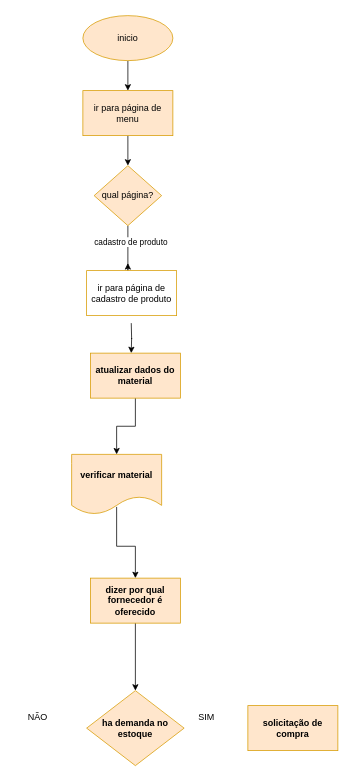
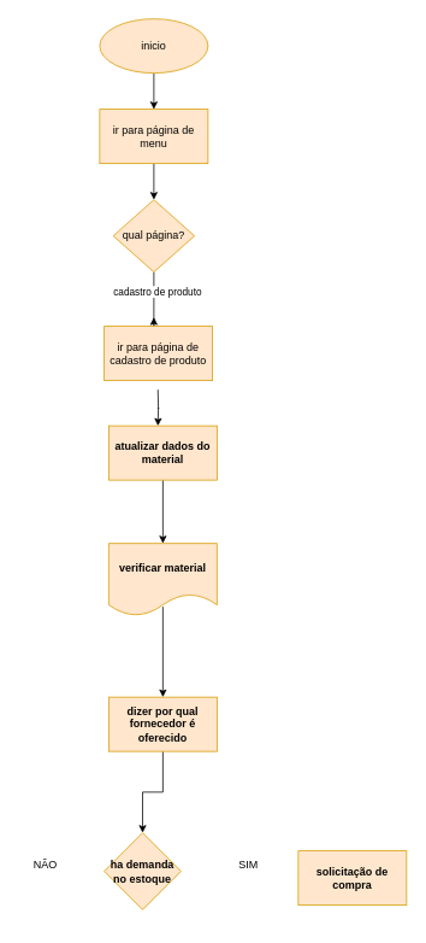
  <mxCell id="0" />
  <mxCell id="1" parent="0" />
  <mxCell id="2" value="" style="edgeStyle=orthogonalEdgeStyle;rounded=0;orthogonalLoop=1;jettySize=auto;html=1;" parent="1" edge="1"><mxGeometry relative="1" as="geometry"><mxPoint x="174.5" y="470" as="targetPoint" /><mxPoint x="174.5" y="430" as="sourcePoint" /></mxGeometry></mxCell>
  <mxCell id="3" value="" style="edgeStyle=orthogonalEdgeStyle;rounded=0;orthogonalLoop=1;jettySize=auto;html=1;" parent="1" source="4" target="6" edge="1"><mxGeometry relative="1" as="geometry" /></mxCell>
  <mxCell id="4" value="&lt;font style=&quot;vertical-align: inherit;&quot;&gt;&lt;font style=&quot;vertical-align: inherit;&quot;&gt;atualizar dados do material&lt;/font&gt;&lt;/font&gt;" style="rounded=0;whiteSpace=wrap;html=1;fillColor=#ffe6cc;strokeColor=#d79b00;fontStyle=1" parent="1" vertex="1"><mxGeometry x="120" y="470" width="120" height="60" as="geometry" /></mxCell>
  <mxCell id="5" value="" style="edgeStyle=orthogonalEdgeStyle;rounded=0;orthogonalLoop=1;jettySize=auto;html=1;exitX=0.5;exitY=0.875;exitDx=0;exitDy=0;exitPerimeter=0;" parent="1" source="6" target="8" edge="1"><mxGeometry relative="1" as="geometry" /></mxCell>
- <mxCell id="6" value="verificar material" style="shape=document;whiteSpace=wrap;html=1;boundedLbl=1;fillColor=#ffe6cc;strokeColor=#d79b00;rounded=0;fontStyle=1" parent="1" vertex="1"><mxGeometry x="95" y="605" width="120" height="80" as="geometry" /></mxCell>
+ <mxCell id="6" value="verificar material" style="shape=document;whiteSpace=wrap;html=1;boundedLbl=1;fillColor=#ffe6cc;strokeColor=#d79b00;rounded=0;fontStyle=1" parent="1" vertex="1"><mxGeometry x="120" y="600" width="120" height="80" as="geometry" /></mxCell>
  <mxCell id="7" value="" style="edgeStyle=orthogonalEdgeStyle;rounded=0;orthogonalLoop=1;jettySize=auto;html=1;" parent="1" source="8" target="9" edge="1"><mxGeometry relative="1" as="geometry" /></mxCell>
  <mxCell id="8" value="dizer por qual fornecedor é oferecido" style="rounded=0;whiteSpace=wrap;html=1;fillColor=#ffe6cc;strokeColor=#d79b00;fontStyle=1" parent="1" vertex="1"><mxGeometry x="120" y="770" width="120" height="60" as="geometry" /></mxCell>
- <mxCell id="9" value="ha demanda no estoque" style="rhombus;whiteSpace=wrap;html=1;fillColor=#ffe6cc;strokeColor=#d79b00;rounded=0;fontStyle=1" parent="1" vertex="1"><mxGeometry x="115" y="920" width="130" height="100" as="geometry" /></mxCell>
+ <mxCell id="9" value="ha demanda no estoque" style="rhombus;whiteSpace=wrap;html=1;fillColor=#ffe6cc;strokeColor=#d79b00;rounded=0;fontStyle=1" parent="1" vertex="1"><mxGeometry x="115" y="920" width="85" height="85" as="geometry" /></mxCell>
  <mxCell id="10" value="solicitação de compra" style="rounded=0;whiteSpace=wrap;html=1;fillColor=#ffe6cc;strokeColor=#d79b00;fontStyle=1" parent="1" vertex="1"><mxGeometry x="330" y="940" width="120" height="60" as="geometry" /></mxCell>
  <mxCell id="11" value="SIM" style="text;strokeColor=none;align=center;fillColor=none;html=1;verticalAlign=middle;whiteSpace=wrap;rounded=0;" parent="1" vertex="1"><mxGeometry x="245" y="940" width="60" height="30" as="geometry" /></mxCell>
  <mxCell id="12" value="NÃO" style="text;strokeColor=none;align=center;fillColor=none;html=1;verticalAlign=middle;whiteSpace=wrap;rounded=0;" parent="1" vertex="1"><mxGeometry x="20" y="940" width="60" height="30" as="geometry" /></mxCell>
  <mxCell id="13" value="" style="edgeStyle=orthogonalEdgeStyle;rounded=0;orthogonalLoop=1;jettySize=auto;html=1;" edge="1" parent="1" source="14" target="16"><mxGeometry relative="1" as="geometry" /></mxCell>
  <mxCell id="14" value="inicio" style="ellipse;whiteSpace=wrap;html=1;fillColor=#ffe6cc;strokeColor=#d79b00;" vertex="1" parent="1"><mxGeometry x="110" y="20" width="120" height="60" as="geometry" /></mxCell>
  <mxCell id="15" value="" style="edgeStyle=orthogonalEdgeStyle;rounded=0;orthogonalLoop=1;jettySize=auto;html=1;" edge="1" parent="1" source="16" target="19"><mxGeometry relative="1" as="geometry" /></mxCell>
  <mxCell id="16" value="ir para página de menu" style="whiteSpace=wrap;html=1;fillColor=#ffe6cc;strokeColor=#d79b00;" vertex="1" parent="1"><mxGeometry x="110" y="120" width="120" height="60" as="geometry" /></mxCell>
  <mxCell id="17" value="" style="edgeStyle=orthogonalEdgeStyle;rounded=0;orthogonalLoop=1;jettySize=auto;html=1;" edge="1" parent="1" source="19"><mxGeometry relative="1" as="geometry"><mxPoint x="170" y="350" as="targetPoint" /><Array as="points"><mxPoint x="170" y="360" /><mxPoint x="170" y="360" /></Array></mxGeometry></mxCell>
  <mxCell id="18" value="cadastro de produto" style="edgeLabel;html=1;align=center;verticalAlign=middle;resizable=0;points=[];" vertex="1" connectable="0" parent="17"><mxGeometry x="-0.407" y="3" relative="1" as="geometry"><mxPoint as="offset" /></mxGeometry></mxCell>
  <mxCell id="19" value="qual página?" style="rhombus;whiteSpace=wrap;html=1;fillColor=#ffe6cc;strokeColor=#d79b00;" vertex="1" parent="1"><mxGeometry x="125" y="220" width="90" height="80" as="geometry" /></mxCell>
- <mxCell id="20" value="ir para página de cadastro de produto" style="rounded=0;whiteSpace=wrap;html=1;fillColor=#ffffff;strokeColor=#d79b00;" vertex="1" parent="1"><mxGeometry x="115" y="360" width="120" height="60" as="geometry" /></mxCell>
+ <mxCell id="20" value="ir para página de cadastro de produto" style="rounded=0;whiteSpace=wrap;html=1;fillColor=#ffe6cc;strokeColor=#d79b00;" vertex="1" parent="1"><mxGeometry x="115" y="360" width="120" height="60" as="geometry" /></mxCell>
